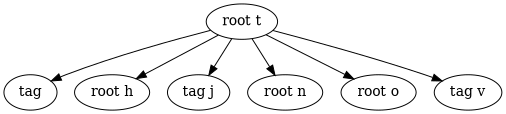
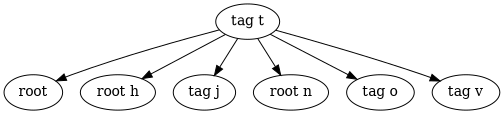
  digraph {
-   n1 [label=tag]
-   n2 [label="root t"]
+   n1 [label=root]
+   n2 [label="tag t"]
    n3 [label="root h"]
    n4 [label="tag j"]
    n5 [label="root n"]
-   n6 [label="root o"]
+   n6 [label="tag o"]
    n7 [label="tag v"]
    n2 -> n1
    n2 -> n3
    n2 -> n4
    n2 -> n5
    n2 -> n6
    n2 -> n7
  }
